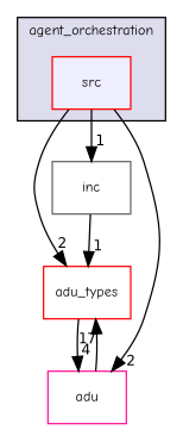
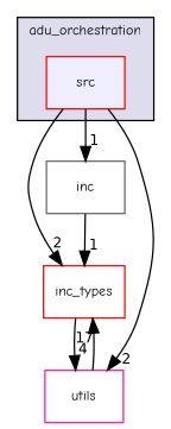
  digraph {
    compound=true
    fontname="Comic Neue"
    node [fillcolor=white fontname="Comic Neue" fontsize=10 shape=box style=filled color=red]
    edge [headlabel=2 labeldistance=1.5 labelfontname=Helvetica labelfontsize=10 fontname="Comic Neue"]
    n1 [fillcolor="#eeeeff" label=src pencolor=black]
-   n2 [label=adu_types]
+   n2 [label=inc_types]
    n3 [color=gray40 label=inc]
-   n4 [color=deeppink label=adu]
+   n4 [color=deeppink label=utils]
    subgraph cluster_1 {
      bgcolor="#ddddee"
      fontsize=10
-     label=agent_orchestration
+     label=adu_orchestration
      pencolor=black
      n1
    }
    n1 -> n2
    n1 -> n3 [headlabel=1]
    n1 -> n4
    n2 -> n4 [headlabel=4]
    n3 -> n2 [headlabel=1]
    n4 -> n2 [headlabel=17]
  }
